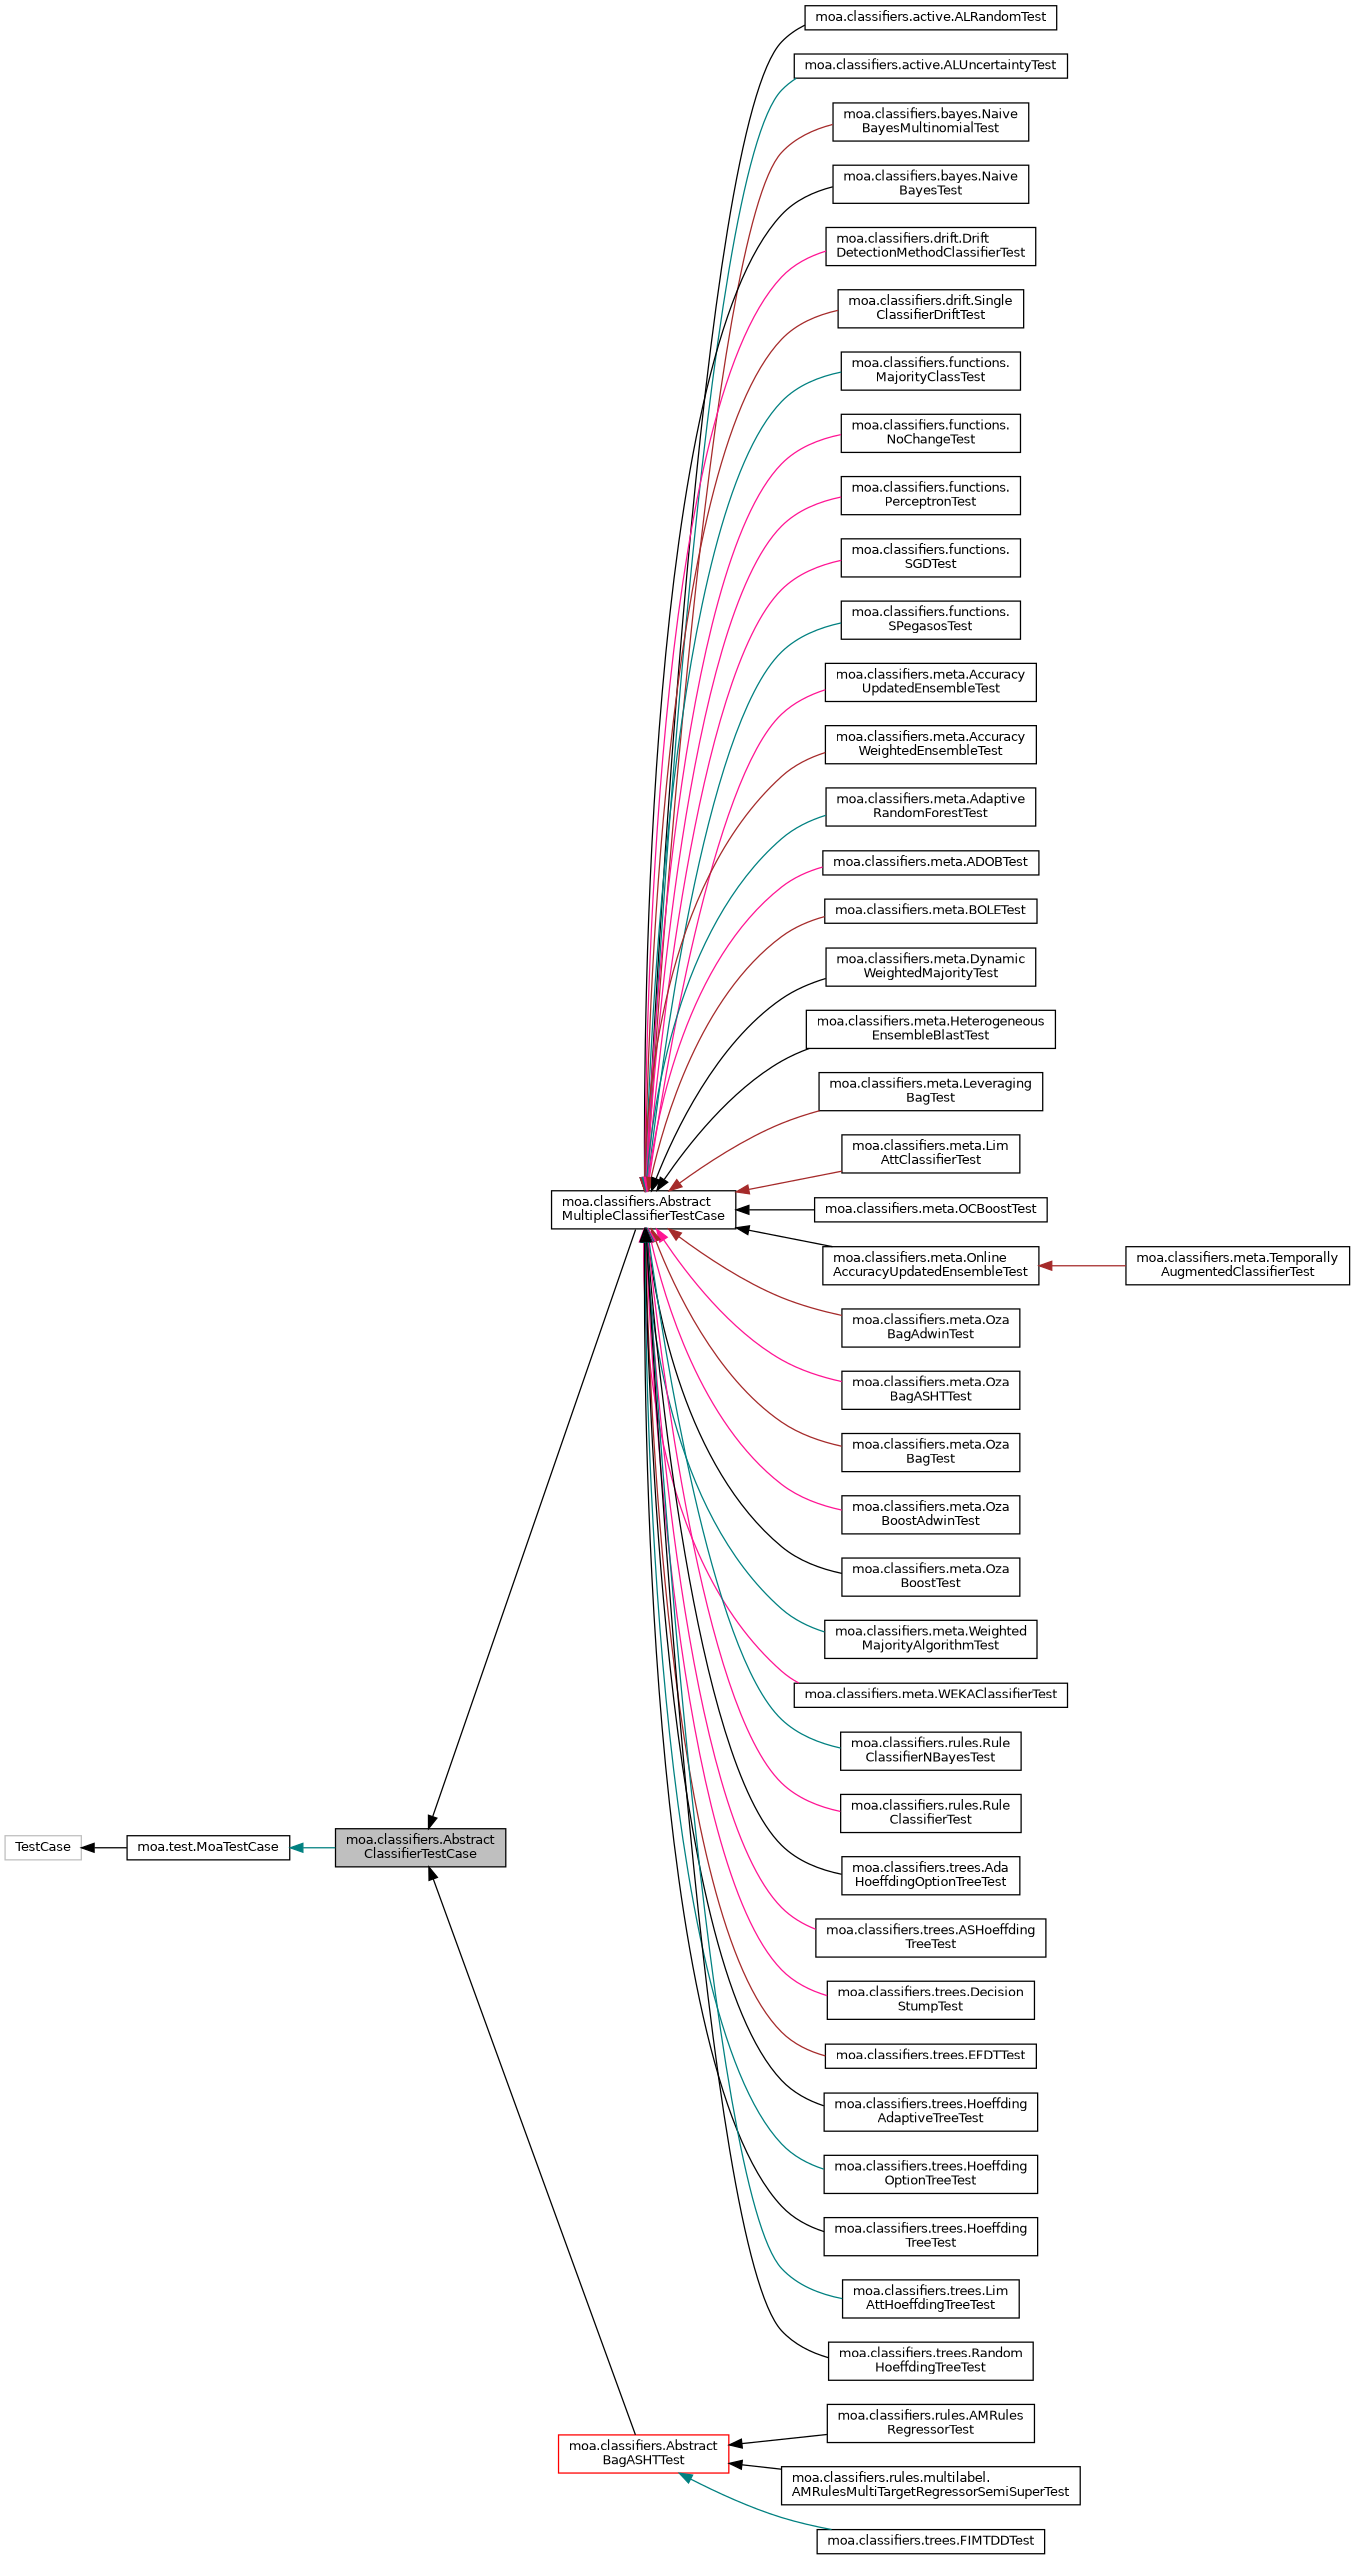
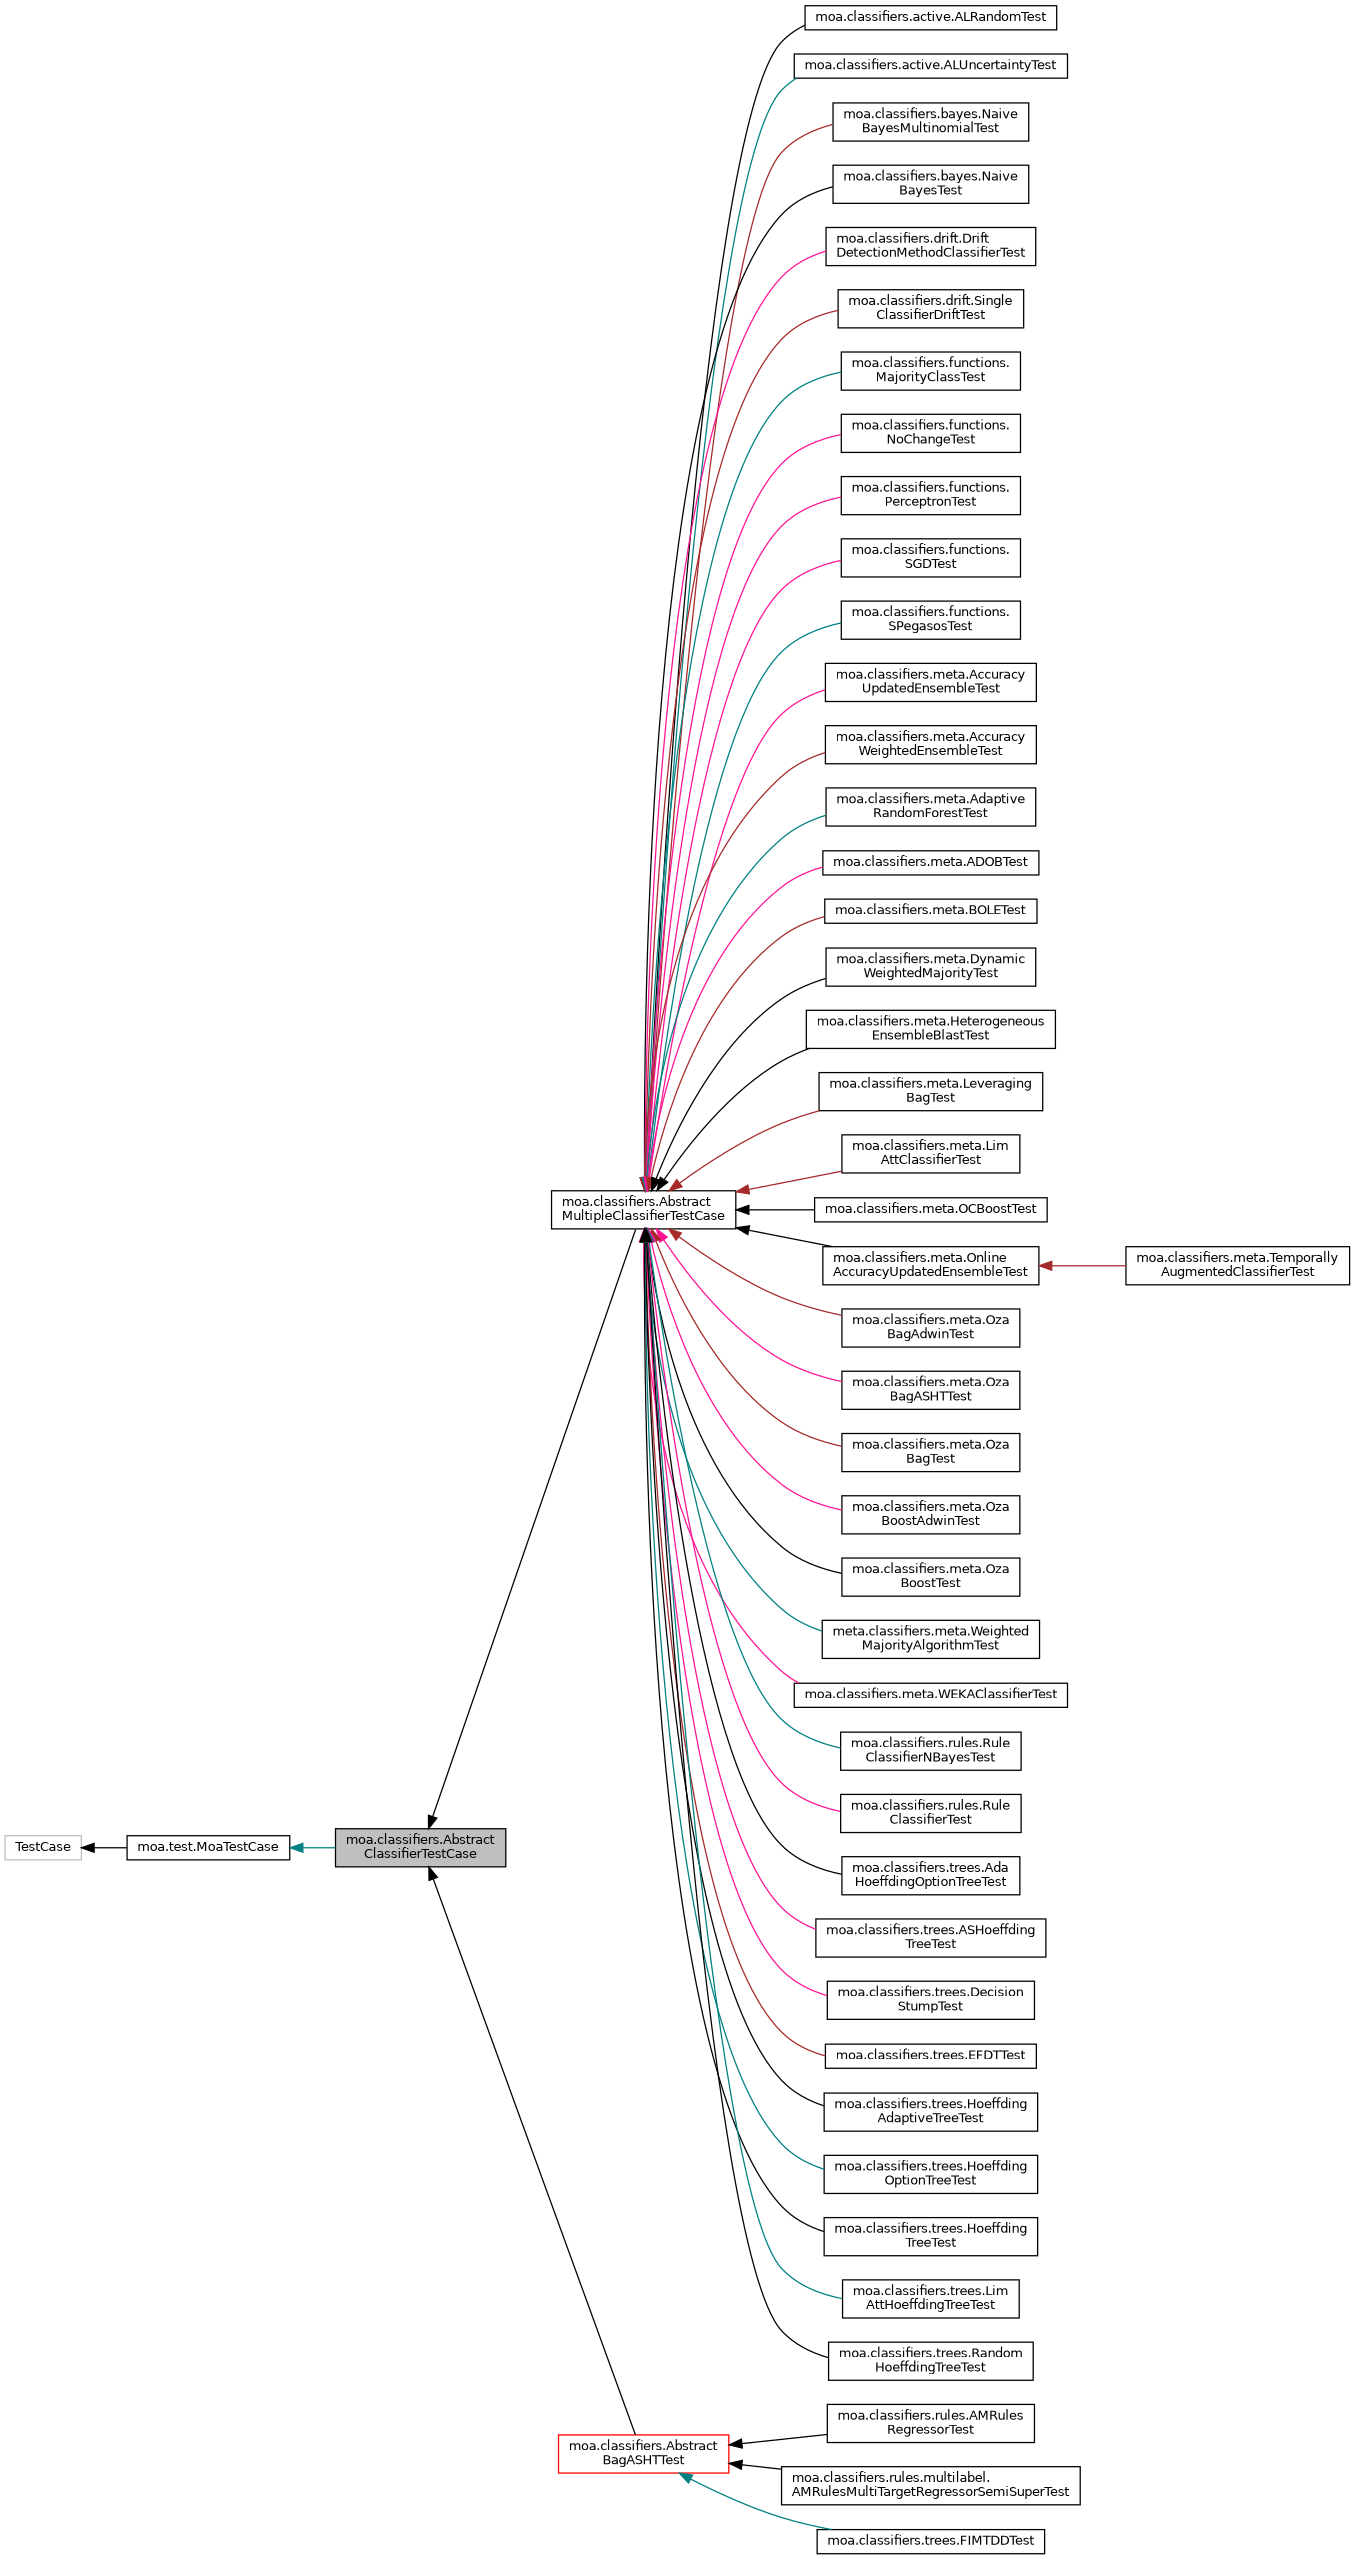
  digraph {
    rankdir=LR
    node [color=black fillcolor=white fontname=Helvetica fontsize=10 shape=record style=filled]
    edge [color=black dir=back fontname=Helvetica fontsize=10 labelfontname=Helvetica labelfontsize=10 style=solid]
    n1 [fillcolor=grey75 fontcolor=black height=0.2 label="moa.classifiers.Abstract\lClassifierTestCase" width=0.4]
    n2 [height=0.2 label="moa.classifiers.Abstract\lMultipleClassifierTestCase" width=0.4]
    n3 [color=red height=0.2 label="moa.classifiers.Abstract\lBagASHTTest" width=0.4]
    n4 [height=0.2 label="moa.classifiers.active.ALRandomTest" width=0.4]
    n5 [height=0.2 label="moa.classifiers.active.ALUncertaintyTest" width=0.4]
    n6 [height=0.2 label="moa.classifiers.bayes.Naive\lBayesMultinomialTest" width=0.4]
    n7 [height=0.2 label="moa.classifiers.bayes.Naive\lBayesTest" width=0.4]
    n8 [height=0.2 label="moa.classifiers.drift.Drift\lDetectionMethodClassifierTest" width=0.4]
    n9 [height=0.2 label="moa.classifiers.drift.Single\lClassifierDriftTest" width=0.4]
    n10 [height=0.2 label="moa.classifiers.functions.\lMajorityClassTest" width=0.4]
    n11 [height=0.2 label="moa.classifiers.functions.\lNoChangeTest" width=0.4]
    n12 [height=0.2 label="moa.classifiers.functions.\lPerceptronTest" width=0.4]
    n13 [height=0.2 label="moa.classifiers.functions.\lSGDTest" width=0.4]
    n14 [height=0.2 label="moa.classifiers.functions.\lSPegasosTest" width=0.4]
    n15 [height=0.2 label="moa.classifiers.meta.Accuracy\lUpdatedEnsembleTest" width=0.4]
    n16 [height=0.2 label="moa.classifiers.meta.Accuracy\lWeightedEnsembleTest" width=0.4]
    n17 [height=0.2 label="moa.classifiers.meta.Adaptive\lRandomForestTest" width=0.4]
    n18 [height=0.2 label="moa.classifiers.meta.ADOBTest" width=0.4]
    n19 [height=0.2 label="moa.classifiers.meta.BOLETest" width=0.4]
    n20 [height=0.2 label="moa.classifiers.meta.Dynamic\lWeightedMajorityTest" width=0.4]
    n21 [height=0.2 label="moa.classifiers.meta.Heterogeneous\lEnsembleBlastTest" width=0.4]
    n22 [height=0.2 label="moa.classifiers.meta.Leveraging\lBagTest" width=0.4]
    n23 [height=0.2 label="moa.classifiers.meta.Lim\lAttClassifierTest" width=0.4]
    n24 [height=0.2 label="moa.classifiers.meta.OCBoostTest" width=0.4]
    n25 [height=0.2 label="moa.classifiers.meta.Online\lAccuracyUpdatedEnsembleTest" width=0.4]
    n26 [height=0.2 label="moa.classifiers.meta.Oza\lBagAdwinTest" width=0.4]
    n27 [height=0.2 label="moa.classifiers.meta.Oza\lBagASHTTest" width=0.4]
    n28 [height=0.2 label="moa.classifiers.meta.Oza\lBagTest" width=0.4]
    n29 [height=0.2 label="moa.classifiers.meta.Oza\lBoostAdwinTest" width=0.4]
    n30 [height=0.2 label="moa.classifiers.meta.Oza\lBoostTest" width=0.4]
-   n31 [height=0.2 label="moa.classifiers.meta.Weighted\lMajorityAlgorithmTest" width=0.4]
+   n31 [height=0.2 label="meta.classifiers.meta.Weighted\lMajorityAlgorithmTest" width=0.4]
    n32 [height=0.2 label="moa.classifiers.meta.WEKAClassifierTest" width=0.4]
    n33 [height=0.2 label="moa.classifiers.rules.Rule\lClassifierNBayesTest" width=0.4]
    n34 [height=0.2 label="moa.classifiers.rules.Rule\lClassifierTest" width=0.4]
    n35 [height=0.2 label="moa.classifiers.trees.Ada\lHoeffdingOptionTreeTest" width=0.4]
    n36 [height=0.2 label="moa.classifiers.trees.ASHoeffding\lTreeTest" width=0.4]
    n37 [height=0.2 label="moa.classifiers.trees.Decision\lStumpTest" width=0.4]
    n38 [height=0.2 label="moa.classifiers.trees.EFDTTest" width=0.4]
    n39 [height=0.2 label="moa.classifiers.trees.Hoeffding\lAdaptiveTreeTest" width=0.4]
    n40 [height=0.2 label="moa.classifiers.trees.Hoeffding\lOptionTreeTest" width=0.4]
    n41 [height=0.2 label="moa.classifiers.trees.Hoeffding\lTreeTest" width=0.4]
    n42 [height=0.2 label="moa.classifiers.trees.Lim\lAttHoeffdingTreeTest" width=0.4]
    n43 [height=0.2 label="moa.classifiers.trees.Random\lHoeffdingTreeTest" width=0.4]
    n44 [height=0.2 label="moa.classifiers.rules.AMRules\lRegressorTest" width=0.4]
    n45 [height=0.2 label="moa.classifiers.rules.multilabel.\lAMRulesMultiTargetRegressorSemiSuperTest" width=0.4]
    n46 [height=0.2 label="moa.classifiers.trees.FIMTDDTest" width=0.4]
    n47 [height=0.2 label="moa.test.MoaTestCase" width=0.4]
    n48 [color=grey75 height=0.2 label=TestCase width=0.4]
    n49 [height=0.2 label="moa.classifiers.meta.Temporally\lAugmentedClassifierTest" width=0.4]
    n1 -> n2
    n1 -> n3
    n2 -> n4
    n2 -> n5 [color=teal]
    n2 -> n6 [color=brown]
    n2 -> n7
    n2 -> n8 [color=deeppink]
    n2 -> n9 [color=brown]
    n2 -> n10 [color=teal]
    n2 -> n11 [color=deeppink]
    n2 -> n12 [color=deeppink]
    n2 -> n13 [color=deeppink]
    n2 -> n14 [color=teal]
    n2 -> n15 [color=deeppink]
    n2 -> n16 [color=brown]
    n2 -> n17 [color=teal]
    n2 -> n18 [color=deeppink]
    n2 -> n19 [color=brown]
    n2 -> n20
    n2 -> n21
    n2 -> n22 [color=brown]
    n2 -> n23 [color=brown]
    n2 -> n24
    n2 -> n25
    n2 -> n26 [color=brown]
    n2 -> n27 [color=deeppink]
    n2 -> n28 [color=brown]
    n2 -> n29 [color=deeppink]
    n2 -> n30
    n2 -> n31 [color=teal]
    n2 -> n32 [color=deeppink]
    n2 -> n33 [color=teal]
    n2 -> n34 [color=deeppink]
    n2 -> n35
    n2 -> n36 [color=deeppink]
    n2 -> n37 [color=deeppink]
    n2 -> n38 [color=brown]
    n2 -> n39
    n2 -> n40 [color=teal]
    n2 -> n41
    n2 -> n42 [color=teal]
    n2 -> n43
    n3 -> n44
    n3 -> n45
    n3 -> n46 [color=teal]
    n25 -> n49 [color=brown]
    n47 -> n1 [color=teal]
    n48 -> n47
  }
